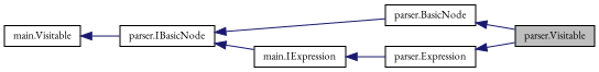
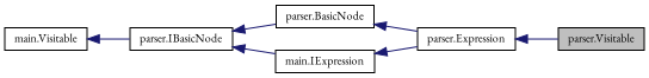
  digraph {
    fontname="EB Garamond"
    rankdir=LR
    node [color=black fillcolor=white fontname="EB Garamond" fontsize=10 shape=record style=filled]
    edge [color=midnightblue dir=back fontname="EB Garamond" fontsize=10 labelfontname=Helvetica labelfontsize=10 style=solid]
    n1 [fillcolor=grey75 fontcolor=black height=0.2 label="parser.Visitable" width=0.4]
    n2 [height=0.2 label="parser.Expression" width=0.4]
    n3 [height=0.2 label="parser.BasicNode" width=0.4]
    n4 [height=0.2 label="parser.IBasicNode" width=0.4]
    n5 [height=0.2 label="main.IExpression" width=0.4]
    n6 [height=0.2 label="main.Visitable" width=0.4]
    n2 -> n1
-   n3 -> n1
+   n3 -> n2
    n4 -> n3
    n4 -> n5
    n5 -> n2
    n6 -> n4
  }
